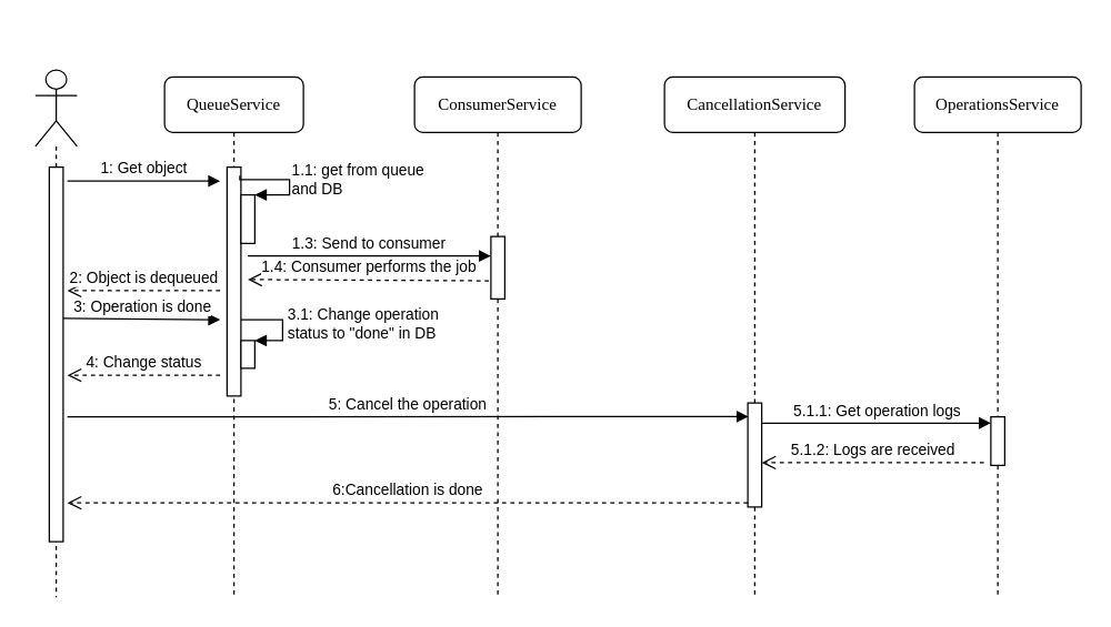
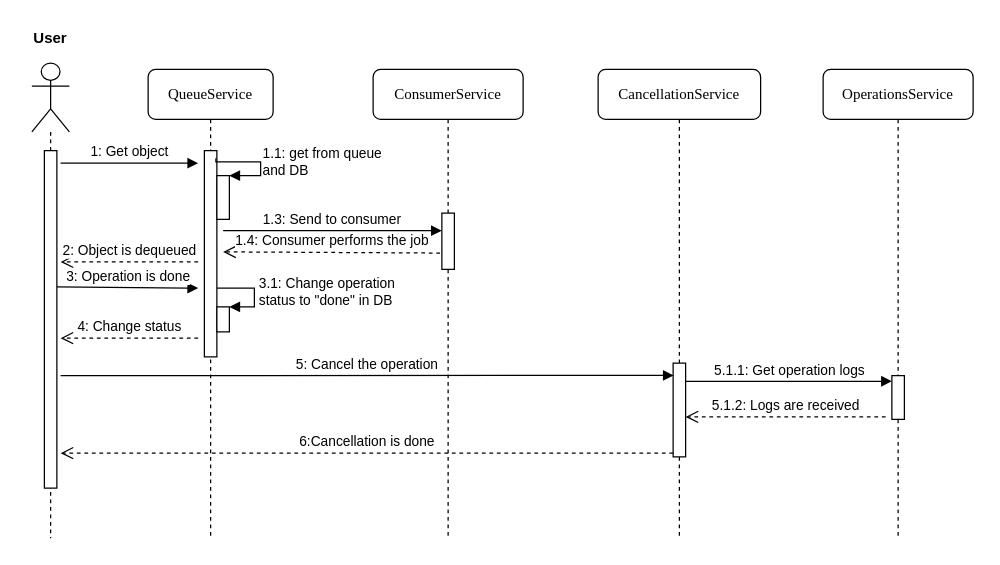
  <mxCell id="0" />
  <mxCell id="1" parent="0" />
  <mxCell id="2" value="QueueService" style="shape=umlLifeline;perimeter=lifelinePerimeter;whiteSpace=wrap;html=1;container=1;collapsible=0;recursiveResize=0;outlineConnect=0;rounded=1;shadow=0;comic=0;labelBackgroundColor=none;strokeWidth=1;fontFamily=Verdana;fontSize=12;align=center;" parent="1" vertex="1"><mxGeometry x="118" y="55" width="100" height="375" as="geometry" /></mxCell>
  <mxCell id="3" value="" style="html=1;points=[];perimeter=orthogonalPerimeter;" parent="2" vertex="1"><mxGeometry x="45" y="65" width="10" height="165" as="geometry" /></mxCell>
  <mxCell id="4" value="5: Cancel the operation" style="html=1;verticalAlign=bottom;endArrow=block;entryX=0.045;entryY=0.131;entryDx=0;entryDy=0;entryPerimeter=0;" parent="2" target="22" edge="1"><mxGeometry width="80" relative="1" as="geometry"><mxPoint x="-70" y="245" as="sourcePoint" /><mxPoint x="370" y="245" as="targetPoint" /></mxGeometry></mxCell>
  <mxCell id="5" value="" style="html=1;points=[];perimeter=orthogonalPerimeter;" parent="2" vertex="1"><mxGeometry x="55" y="85" width="10" height="35" as="geometry" /></mxCell>
  <mxCell id="6" value="1.1: get from queue&lt;br&gt;and DB" style="edgeStyle=orthogonalEdgeStyle;html=1;align=left;spacingLeft=2;endArrow=block;rounded=0;entryX=1;entryY=0;exitX=0.924;exitY=0.037;exitDx=0;exitDy=0;exitPerimeter=0;" parent="2" source="3" target="5" edge="1"><mxGeometry relative="1" as="geometry"><mxPoint x="60" y="75" as="sourcePoint" /><Array as="points"><mxPoint x="90" y="74" /><mxPoint x="90" y="85" /></Array></mxGeometry></mxCell>
  <mxCell id="7" value="" style="html=1;points=[];perimeter=orthogonalPerimeter;" parent="2" vertex="1"><mxGeometry x="55" y="190" width="10" height="20" as="geometry" /></mxCell>
  <mxCell id="8" value="3.1: Change operation&lt;br&gt;status to &quot;done&quot; in DB" style="edgeStyle=orthogonalEdgeStyle;html=1;align=left;spacingLeft=2;endArrow=block;rounded=0;entryX=1;entryY=0;" parent="2" target="7" edge="1"><mxGeometry relative="1" as="geometry"><mxPoint x="55" y="175" as="sourcePoint" /><Array as="points"><mxPoint x="85" y="175" /></Array></mxGeometry></mxCell>
  <mxCell id="9" value="OperationsService" style="shape=umlLifeline;perimeter=lifelinePerimeter;whiteSpace=wrap;html=1;container=1;collapsible=0;recursiveResize=0;outlineConnect=0;rounded=1;shadow=0;comic=0;labelBackgroundColor=none;strokeWidth=1;fontFamily=Verdana;fontSize=12;align=center;" parent="1" vertex="1"><mxGeometry x="658" y="55" width="120" height="375" as="geometry" /></mxCell>
  <mxCell id="10" value="" style="shape=umlLifeline;participant=umlActor;perimeter=lifelinePerimeter;whiteSpace=wrap;html=1;container=1;collapsible=0;recursiveResize=0;verticalAlign=top;spacingTop=36;outlineConnect=0;size=55;" parent="1" vertex="1"><mxGeometry x="25" y="50" width="30" height="380" as="geometry" /></mxCell>
  <mxCell id="11" value="" style="html=1;points=[];perimeter=orthogonalPerimeter;" parent="10" vertex="1"><mxGeometry x="10" y="70" width="10" height="270" as="geometry" /></mxCell>
+ <mxCell id="12" value="&lt;b&gt;User&lt;/b&gt;" style="text;html=1;strokeColor=none;fillColor=none;align=center;verticalAlign=middle;whiteSpace=wrap;rounded=0;" parent="1" vertex="1"><mxGeometry x="20" y="20" width="40" height="20" as="geometry" /></mxCell>
  <mxCell id="13" value="ConsumerService" style="shape=umlLifeline;perimeter=lifelinePerimeter;whiteSpace=wrap;html=1;container=1;collapsible=0;recursiveResize=0;outlineConnect=0;rounded=1;shadow=0;comic=0;labelBackgroundColor=none;strokeWidth=1;fontFamily=Verdana;fontSize=12;align=center;" parent="1" vertex="1"><mxGeometry x="298" y="55" width="120" height="375" as="geometry" /></mxCell>
  <mxCell id="14" value="" style="html=1;points=[];perimeter=orthogonalPerimeter;" parent="13" vertex="1"><mxGeometry x="55" y="115" width="10" height="45" as="geometry" /></mxCell>
  <mxCell id="15" value="1: Get object" style="html=1;verticalAlign=bottom;endArrow=block;" parent="1" edge="1"><mxGeometry width="80" relative="1" as="geometry"><mxPoint x="48" y="130" as="sourcePoint" /><mxPoint x="158" y="130" as="targetPoint" /></mxGeometry></mxCell>
  <mxCell id="16" value="1.3: Send to consumer" style="html=1;verticalAlign=bottom;endArrow=block;entryX=-0.007;entryY=0.311;entryDx=0;entryDy=0;entryPerimeter=0;" parent="1" target="14" edge="1"><mxGeometry width="80" relative="1" as="geometry"><mxPoint x="178" y="184" as="sourcePoint" /><mxPoint x="348" y="184" as="targetPoint" /></mxGeometry></mxCell>
  <mxCell id="17" value="1.4: Consumer performs the job" style="html=1;verticalAlign=bottom;endArrow=open;dashed=1;endSize=8;exitX=-0.145;exitY=0.71;exitDx=0;exitDy=0;exitPerimeter=0;" parent="1" source="14" edge="1"><mxGeometry relative="1" as="geometry"><mxPoint x="483" y="202.04" as="sourcePoint" /><mxPoint x="178" y="201" as="targetPoint" /></mxGeometry></mxCell>
  <mxCell id="18" value="2: Object is dequeued" style="html=1;verticalAlign=bottom;endArrow=open;dashed=1;endSize=8;" parent="1" edge="1"><mxGeometry relative="1" as="geometry"><mxPoint x="158" y="209" as="sourcePoint" /><mxPoint x="48" y="209" as="targetPoint" /></mxGeometry></mxCell>
  <mxCell id="19" value="3: Operation is done" style="html=1;verticalAlign=bottom;endArrow=block;exitX=1;exitY=0.404;exitDx=0;exitDy=0;exitPerimeter=0;" parent="1" edge="1"><mxGeometry width="80" relative="1" as="geometry"><mxPoint x="45" y="229.08" as="sourcePoint" /><mxPoint x="158" y="230" as="targetPoint" /></mxGeometry></mxCell>
  <mxCell id="20" value="4: Change status" style="html=1;verticalAlign=bottom;endArrow=open;dashed=1;endSize=8;" parent="1" edge="1"><mxGeometry relative="1" as="geometry"><mxPoint x="158" y="270" as="sourcePoint" /><mxPoint x="48" y="270" as="targetPoint" /></mxGeometry></mxCell>
  <mxCell id="21" value="CancellationService" style="shape=umlLifeline;perimeter=lifelinePerimeter;whiteSpace=wrap;html=1;container=1;collapsible=0;recursiveResize=0;outlineConnect=0;rounded=1;shadow=0;comic=0;labelBackgroundColor=none;strokeWidth=1;fontFamily=Verdana;fontSize=12;align=center;" parent="1" vertex="1"><mxGeometry x="478" y="55" width="130" height="375" as="geometry" /></mxCell>
  <mxCell id="22" value="" style="html=1;points=[];perimeter=orthogonalPerimeter;" parent="21" vertex="1"><mxGeometry x="60" y="235" width="10" height="75" as="geometry" /></mxCell>
  <mxCell id="23" value="" style="html=1;points=[];perimeter=orthogonalPerimeter;" parent="1" vertex="1"><mxGeometry x="713" y="300" width="10" height="35" as="geometry" /></mxCell>
  <mxCell id="24" value="5.1.2: Logs are received" style="html=1;verticalAlign=bottom;endArrow=open;dashed=1;endSize=8;" parent="1" edge="1"><mxGeometry relative="1" as="geometry"><mxPoint x="708" y="333" as="sourcePoint" /><mxPoint x="548" y="333" as="targetPoint" /></mxGeometry></mxCell>
  <mxCell id="25" value="6:Cancellation is done" style="html=1;verticalAlign=bottom;endArrow=open;dashed=1;endSize=8;" parent="1" edge="1"><mxGeometry relative="1" as="geometry"><mxPoint x="538" y="362" as="sourcePoint" /><mxPoint x="48" y="362" as="targetPoint" /></mxGeometry></mxCell>
  <mxCell id="26" value="5.1.1: Get operation logs" style="html=1;verticalAlign=bottom;endArrow=block;" parent="1" edge="1"><mxGeometry width="80" relative="1" as="geometry"><mxPoint x="548" y="304.5" as="sourcePoint" /><mxPoint x="713" y="304.5" as="targetPoint" /></mxGeometry></mxCell>
